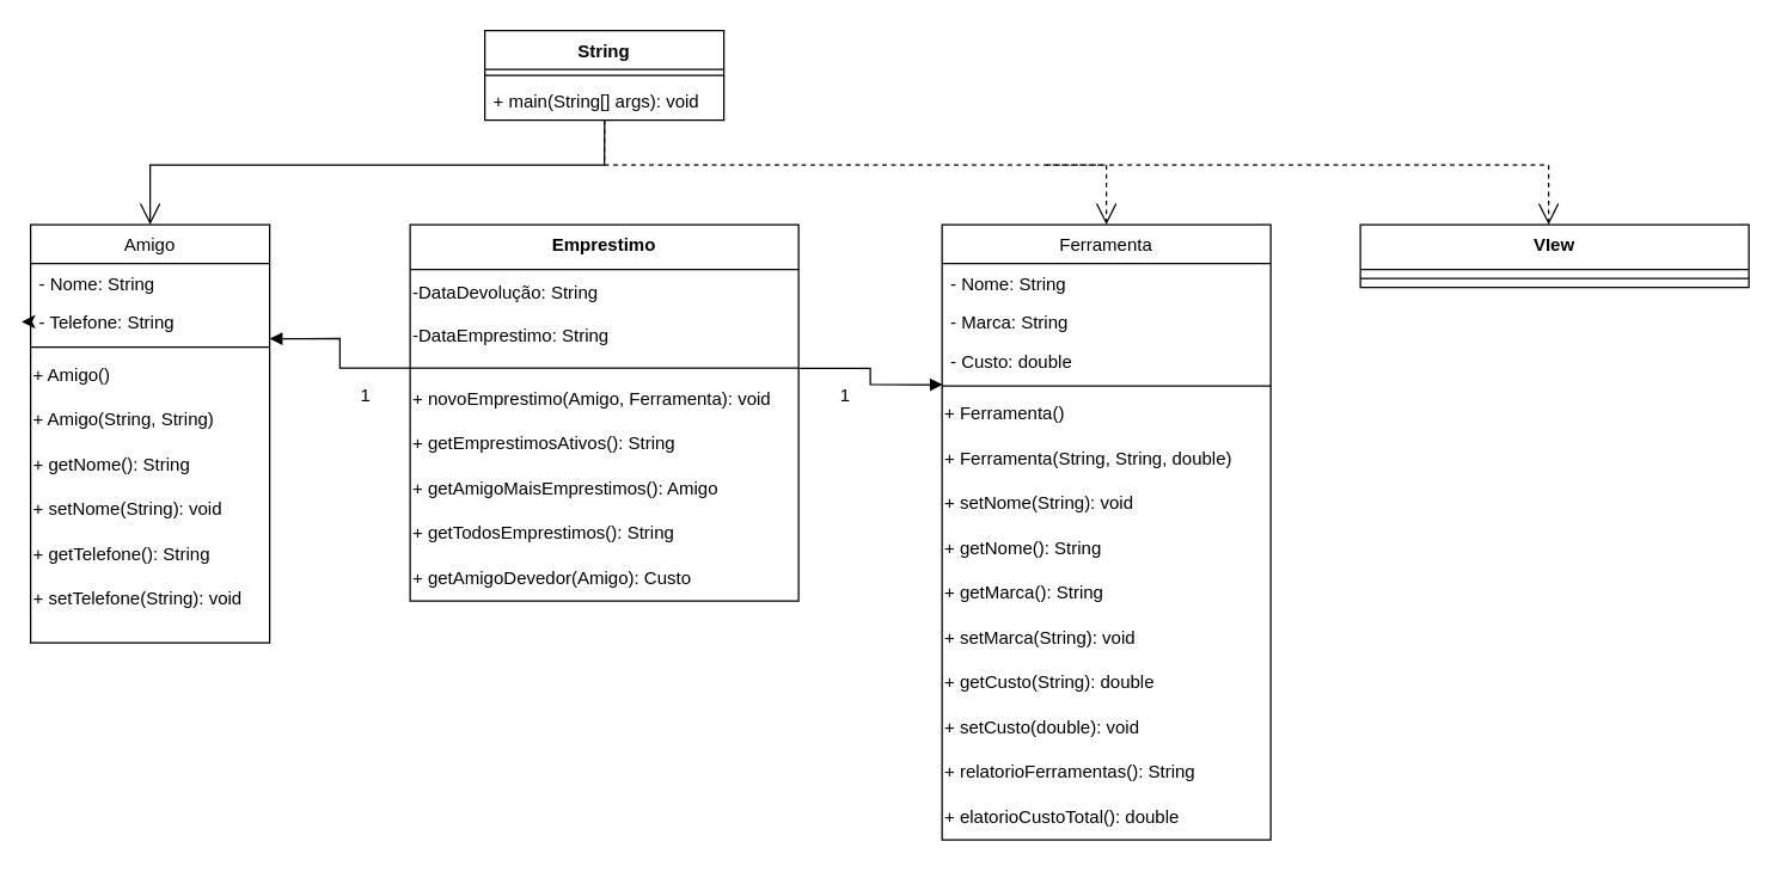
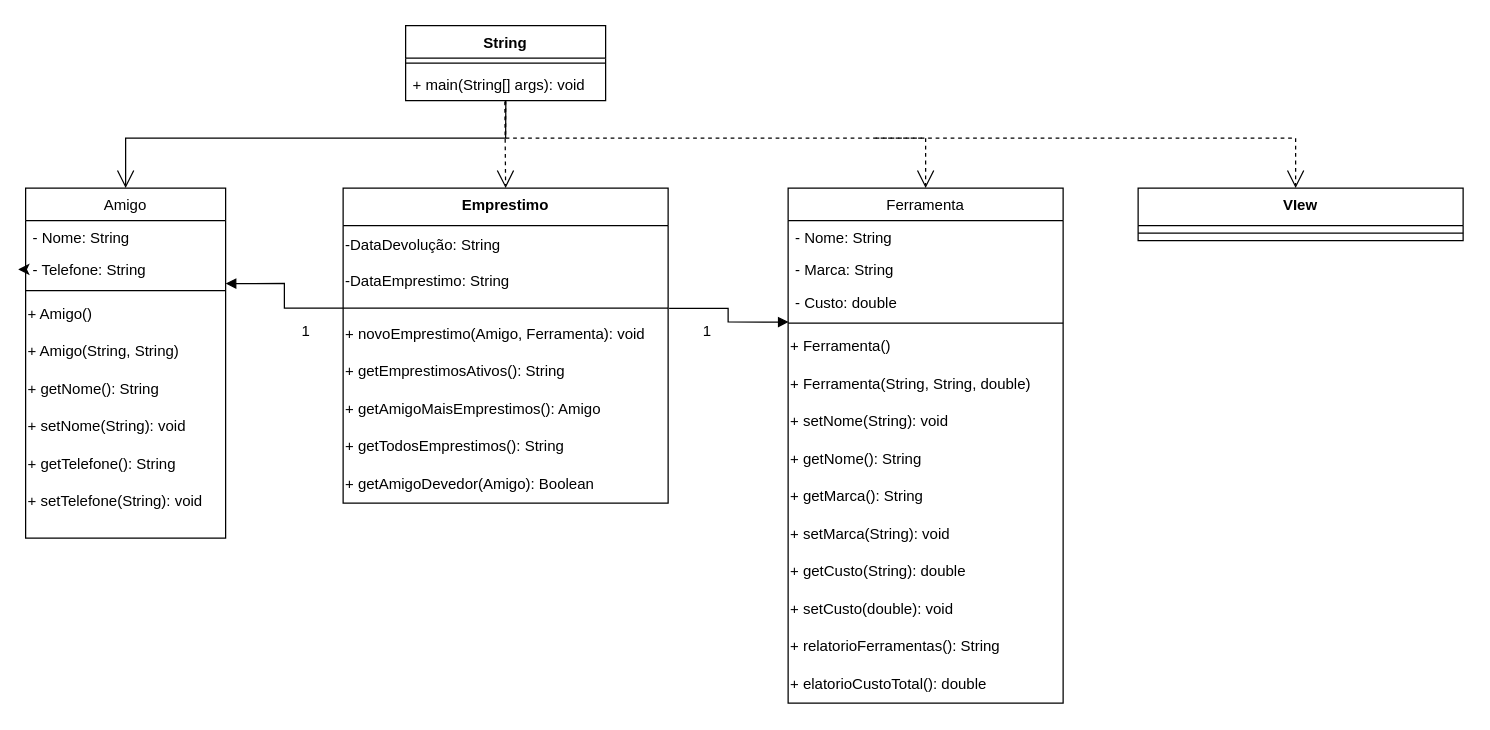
  <mxCell id="0" />
  <mxCell id="1" parent="0" />
  <mxCell id="2" value="Amigo" style="swimlane;fontStyle=0;align=center;verticalAlign=top;childLayout=stackLayout;horizontal=1;startSize=26;horizontalStack=0;resizeParent=1;resizeLast=0;collapsible=1;marginBottom=0;rounded=0;shadow=0;strokeWidth=1;" parent="1" vertex="1"><mxGeometry x="20" y="150" width="160" height="280" as="geometry"><mxRectangle x="230" y="140" width="160" height="26" as="alternateBounds" /></mxGeometry></mxCell>
  <mxCell id="3" value="- Nome: String" style="text;align=left;verticalAlign=top;spacingLeft=4;spacingRight=4;overflow=hidden;rotatable=0;points=[[0,0.5],[1,0.5]];portConstraint=eastwest;" parent="2" vertex="1"><mxGeometry y="26" width="160" height="26" as="geometry" /></mxCell>
  <mxCell id="4" value="- Telefone: String" style="text;align=left;verticalAlign=top;spacingLeft=4;spacingRight=4;overflow=hidden;rotatable=0;points=[[0,0.5],[1,0.5]];portConstraint=eastwest;rounded=0;shadow=0;html=0;" parent="2" vertex="1"><mxGeometry y="52" width="160" height="26" as="geometry" /></mxCell>
  <mxCell id="5" value="" style="line;html=1;strokeWidth=1;align=left;verticalAlign=middle;spacingTop=-1;spacingLeft=3;spacingRight=3;rotatable=0;labelPosition=right;points=[];portConstraint=eastwest;" parent="2" vertex="1"><mxGeometry y="78" width="160" height="8" as="geometry" /></mxCell>
  <mxCell id="6" style="edgeStyle=orthogonalEdgeStyle;rounded=0;orthogonalLoop=1;jettySize=auto;html=1;exitX=0;exitY=0.5;exitDx=0;exitDy=0;entryX=-0.037;entryY=0.462;entryDx=0;entryDy=0;entryPerimeter=0;" parent="2" source="4" target="4" edge="1"><mxGeometry relative="1" as="geometry" /></mxCell>
  <mxCell id="7" value="+ Amigo()" style="text;html=1;align=left;verticalAlign=middle;resizable=0;points=[];autosize=1;strokeColor=none;fillColor=none;" parent="2" vertex="1"><mxGeometry y="86" width="160" height="30" as="geometry" /></mxCell>
  <mxCell id="8" value="+ Amigo(String, String)" style="text;html=1;align=left;verticalAlign=middle;resizable=0;points=[];autosize=1;strokeColor=none;fillColor=none;" parent="2" vertex="1"><mxGeometry y="116" width="160" height="30" as="geometry" /></mxCell>
  <mxCell id="9" value="+ getNome(): String" style="text;html=1;align=left;verticalAlign=middle;resizable=0;points=[];autosize=1;strokeColor=none;fillColor=none;" parent="2" vertex="1"><mxGeometry y="146" width="160" height="30" as="geometry" /></mxCell>
  <mxCell id="10" value="+ setNome(String): void" style="text;html=1;align=left;verticalAlign=middle;resizable=0;points=[];autosize=1;strokeColor=none;fillColor=none;" parent="2" vertex="1"><mxGeometry y="176" width="160" height="30" as="geometry" /></mxCell>
  <mxCell id="11" value="+ getTelefone(): String" style="text;html=1;align=left;verticalAlign=middle;resizable=0;points=[];autosize=1;strokeColor=none;fillColor=none;" parent="2" vertex="1"><mxGeometry y="206" width="160" height="30" as="geometry" /></mxCell>
  <mxCell id="12" value="+ setTelefone(String): void" style="text;html=1;align=left;verticalAlign=middle;resizable=0;points=[];autosize=1;strokeColor=none;fillColor=none;" parent="2" vertex="1"><mxGeometry y="236" width="160" height="30" as="geometry" /></mxCell>
  <mxCell id="13" value="Ferramenta" style="swimlane;fontStyle=0;align=center;verticalAlign=top;childLayout=stackLayout;horizontal=1;startSize=26;horizontalStack=0;resizeParent=1;resizeLast=0;collapsible=1;marginBottom=0;rounded=0;shadow=0;strokeWidth=1;" parent="1" vertex="1"><mxGeometry x="630" y="150" width="220" height="412" as="geometry"><mxRectangle x="550" y="140" width="160" height="26" as="alternateBounds" /></mxGeometry></mxCell>
  <mxCell id="14" value="- Nome: String" style="text;align=left;verticalAlign=top;spacingLeft=4;spacingRight=4;overflow=hidden;rotatable=0;points=[[0,0.5],[1,0.5]];portConstraint=eastwest;" parent="13" vertex="1"><mxGeometry y="26" width="220" height="26" as="geometry" /></mxCell>
  <mxCell id="15" value="- Marca: String" style="text;align=left;verticalAlign=top;spacingLeft=4;spacingRight=4;overflow=hidden;rotatable=0;points=[[0,0.5],[1,0.5]];portConstraint=eastwest;rounded=0;shadow=0;html=0;" parent="13" vertex="1"><mxGeometry y="52" width="220" height="26" as="geometry" /></mxCell>
  <mxCell id="16" value="- Custo: double" style="text;align=left;verticalAlign=top;spacingLeft=4;spacingRight=4;overflow=hidden;rotatable=0;points=[[0,0.5],[1,0.5]];portConstraint=eastwest;rounded=0;shadow=0;html=0;" parent="13" vertex="1"><mxGeometry y="78" width="220" height="26" as="geometry" /></mxCell>
  <mxCell id="17" value="" style="line;html=1;strokeWidth=1;align=left;verticalAlign=middle;spacingTop=-1;spacingLeft=3;spacingRight=3;rotatable=0;labelPosition=right;points=[];portConstraint=eastwest;" parent="13" vertex="1"><mxGeometry y="104" width="220" height="8" as="geometry" /></mxCell>
  <mxCell id="18" value="+ Ferramenta()" style="text;html=1;align=left;verticalAlign=middle;resizable=0;points=[];autosize=1;strokeColor=none;fillColor=none;" parent="13" vertex="1"><mxGeometry y="112" width="220" height="30" as="geometry" /></mxCell>
  <mxCell id="19" value="+ Ferramenta(String, String, double)" style="text;html=1;align=left;verticalAlign=middle;resizable=0;points=[];autosize=1;strokeColor=none;fillColor=none;" parent="13" vertex="1"><mxGeometry y="142" width="220" height="30" as="geometry" /></mxCell>
  <mxCell id="20" value="+ setNome(String): void" style="text;html=1;align=left;verticalAlign=middle;resizable=0;points=[];autosize=1;strokeColor=none;fillColor=none;" parent="13" vertex="1"><mxGeometry y="172" width="220" height="30" as="geometry" /></mxCell>
  <mxCell id="21" value="+ getNome(): String" style="text;html=1;align=left;verticalAlign=middle;resizable=0;points=[];autosize=1;strokeColor=none;fillColor=none;" parent="13" vertex="1"><mxGeometry y="202" width="220" height="30" as="geometry" /></mxCell>
  <mxCell id="22" value="+ getMarca(): String" style="text;html=1;align=left;verticalAlign=middle;resizable=0;points=[];autosize=1;strokeColor=none;fillColor=none;" parent="13" vertex="1"><mxGeometry y="232" width="220" height="30" as="geometry" /></mxCell>
  <mxCell id="23" value="+ setMarca(String): void" style="text;html=1;align=left;verticalAlign=middle;resizable=0;points=[];autosize=1;strokeColor=none;fillColor=none;" parent="13" vertex="1"><mxGeometry y="262" width="220" height="30" as="geometry" /></mxCell>
  <mxCell id="24" value="+ getCusto(String): double" style="text;html=1;align=left;verticalAlign=middle;resizable=0;points=[];autosize=1;strokeColor=none;fillColor=none;" parent="13" vertex="1"><mxGeometry y="292" width="220" height="30" as="geometry" /></mxCell>
  <mxCell id="25" value="+ setCusto(double): void" style="text;html=1;align=left;verticalAlign=middle;resizable=0;points=[];autosize=1;strokeColor=none;fillColor=none;" parent="13" vertex="1"><mxGeometry y="322" width="220" height="30" as="geometry" /></mxCell>
  <mxCell id="26" value="+ relatorioFerramentas(): String" style="text;html=1;align=left;verticalAlign=middle;resizable=0;points=[];autosize=1;strokeColor=none;fillColor=none;" parent="13" vertex="1"><mxGeometry y="352" width="220" height="30" as="geometry" /></mxCell>
  <mxCell id="27" value="+ elatorioCustoTotal(): double" style="text;html=1;align=left;verticalAlign=middle;resizable=0;points=[];autosize=1;strokeColor=none;fillColor=none;" parent="13" vertex="1"><mxGeometry y="382" width="220" height="30" as="geometry" /></mxCell>
  <mxCell id="28" value="String" style="swimlane;fontStyle=1;align=center;verticalAlign=top;childLayout=stackLayout;horizontal=1;startSize=26;horizontalStack=0;resizeParent=1;resizeParentMax=0;resizeLast=0;collapsible=1;marginBottom=0;whiteSpace=wrap;html=1;" parent="1" vertex="1"><mxGeometry x="324" y="20" width="160" height="60" as="geometry" /></mxCell>
  <mxCell id="29" value="" style="line;strokeWidth=1;fillColor=none;align=left;verticalAlign=middle;spacingTop=-1;spacingLeft=3;spacingRight=3;rotatable=0;labelPosition=right;points=[];portConstraint=eastwest;strokeColor=inherit;" parent="28" vertex="1"><mxGeometry y="26" width="160" height="8" as="geometry" /></mxCell>
  <mxCell id="30" value="+ main(String[] args): void" style="text;strokeColor=none;fillColor=none;align=left;verticalAlign=top;spacingLeft=4;spacingRight=4;overflow=hidden;rotatable=0;points=[[0,0.5],[1,0.5]];portConstraint=eastwest;whiteSpace=wrap;html=1;" parent="28" vertex="1"><mxGeometry y="34" width="160" height="26" as="geometry" /></mxCell>
  <mxCell id="31" value="" style="endArrow=open;endSize=12;dashed=0;html=1;rounded=0;exitX=0.501;exitY=1.021;exitDx=0;exitDy=0;exitPerimeter=0;entryX=0.5;entryY=0;entryDx=0;entryDy=0;" parent="1" source="30" target="2" edge="1"><mxGeometry x="0.315" y="-94" width="160" relative="1" as="geometry"><mxPoint x="320" y="190" as="sourcePoint" /><mxPoint x="480" y="190" as="targetPoint" /><Array as="points"><mxPoint x="404" y="110" /><mxPoint x="100" y="110" /></Array><mxPoint x="44" y="-80" as="offset" /></mxGeometry></mxCell>
  <mxCell id="32" value="" style="endArrow=open;endSize=12;dashed=1;html=1;rounded=0;exitX=0.5;exitY=1;exitDx=0;exitDy=0;exitPerimeter=0;entryX=0.5;entryY=0;entryDx=0;entryDy=0;" parent="1" source="30" target="13" edge="1"><mxGeometry x="0.228" y="70" width="160" relative="1" as="geometry"><mxPoint x="320" y="190" as="sourcePoint" /><mxPoint x="480" y="190" as="targetPoint" /><Array as="points"><mxPoint x="404" y="110" /><mxPoint x="740" y="110" /></Array><mxPoint as="offset" /></mxGeometry></mxCell>
  <mxCell id="33" value="Emprestimo" style="swimlane;fontStyle=1;align=center;verticalAlign=top;childLayout=stackLayout;horizontal=1;startSize=30;horizontalStack=0;resizeParent=1;resizeParentMax=0;resizeLast=0;collapsible=1;marginBottom=0;whiteSpace=wrap;html=1;" parent="1" vertex="1"><mxGeometry x="274" y="150" width="260" height="252" as="geometry" /></mxCell>
  <mxCell id="34" value="-DataDevolução: String&lt;div&gt;&lt;br&gt;&lt;div&gt;-DataEmprestimo: String&lt;/div&gt;&lt;/div&gt;" style="text;html=1;align=left;verticalAlign=middle;resizable=0;points=[];autosize=1;strokeColor=none;fillColor=none;" parent="33" vertex="1"><mxGeometry y="30" width="260" height="60" as="geometry" /></mxCell>
  <mxCell id="35" value="" style="line;strokeWidth=1;fillColor=none;align=left;verticalAlign=middle;spacingTop=-1;spacingLeft=3;spacingRight=3;rotatable=0;labelPosition=right;points=[];portConstraint=eastwest;strokeColor=inherit;" parent="33" vertex="1"><mxGeometry y="90" width="260" height="12" as="geometry" /></mxCell>
  <mxCell id="36" value="+ novoEmprestimo(Amigo, Ferramenta): void" style="text;html=1;align=left;verticalAlign=middle;resizable=0;points=[];autosize=1;strokeColor=none;fillColor=none;" parent="33" vertex="1"><mxGeometry y="102" width="260" height="30" as="geometry" /></mxCell>
  <mxCell id="37" value="+ getEmprestimosAtivos(): String" style="text;html=1;align=left;verticalAlign=middle;resizable=0;points=[];autosize=1;strokeColor=none;fillColor=none;" parent="33" vertex="1"><mxGeometry y="132" width="260" height="30" as="geometry" /></mxCell>
  <mxCell id="38" value="+ getAmigoMaisEmprestimos(): Amigo" style="text;html=1;align=left;verticalAlign=middle;resizable=0;points=[];autosize=1;strokeColor=none;fillColor=none;" parent="33" vertex="1"><mxGeometry y="162" width="260" height="30" as="geometry" /></mxCell>
  <mxCell id="39" value="+ getTodosEmprestimos(): String" style="text;html=1;align=left;verticalAlign=middle;resizable=0;points=[];autosize=1;strokeColor=none;fillColor=none;" parent="33" vertex="1"><mxGeometry y="192" width="260" height="30" as="geometry" /></mxCell>
- <mxCell id="40" value="+ getAmigoDevedor(Amigo): Custo" style="text;html=1;align=left;verticalAlign=middle;resizable=0;points=[];autosize=1;strokeColor=none;fillColor=none;" parent="33" vertex="1"><mxGeometry y="222" width="260" height="30" as="geometry" /></mxCell>
+ <mxCell id="40" value="+ getAmigoDevedor(Amigo): Boolean" style="text;html=1;align=left;verticalAlign=middle;resizable=0;points=[];autosize=1;strokeColor=none;fillColor=none;" parent="33" vertex="1"><mxGeometry y="222" width="260" height="30" as="geometry" /></mxCell>
+ <mxCell id="41" value="" style="endArrow=open;endSize=12;dashed=1;html=1;rounded=0;entryX=0.5;entryY=0;entryDx=0;entryDy=0;exitX=0.496;exitY=1.025;exitDx=0;exitDy=0;exitPerimeter=0;" parent="1" source="30" target="33" edge="1"><mxGeometry width="160" relative="1" as="geometry"><mxPoint x="400" y="80" as="sourcePoint" /><mxPoint x="410" y="370" as="targetPoint" /></mxGeometry></mxCell>
  <mxCell id="42" value="" style="endArrow=block;endFill=1;html=1;edgeStyle=orthogonalEdgeStyle;align=left;verticalAlign=top;rounded=0;entryX=0.002;entryY=0.39;entryDx=0;entryDy=0;entryPerimeter=0;exitX=1.003;exitY=0.517;exitDx=0;exitDy=0;exitPerimeter=0;" parent="1" source="35" target="17" edge="1"><mxGeometry x="-0.67" y="25" relative="1" as="geometry"><mxPoint x="310" y="360" as="sourcePoint" /><mxPoint x="470" y="360" as="targetPoint" /><mxPoint as="offset" /></mxGeometry></mxCell>
  <mxCell id="43" value="" style="endArrow=block;endFill=1;html=1;edgeStyle=orthogonalEdgeStyle;align=left;verticalAlign=top;rounded=0;entryX=1;entryY=0.936;entryDx=0;entryDy=0;entryPerimeter=0;" parent="1" source="35" target="4" edge="1"><mxGeometry x="-1" relative="1" as="geometry"><mxPoint x="320" y="270" as="sourcePoint" /><mxPoint x="220" y="270" as="targetPoint" /><mxPoint as="offset" /></mxGeometry></mxCell>
  <mxCell id="44" value="1" style="text;html=1;align=center;verticalAlign=middle;resizable=0;points=[];autosize=1;strokeColor=none;fillColor=none;" parent="1" vertex="1"><mxGeometry x="229" y="250" width="30" height="30" as="geometry" /></mxCell>
  <mxCell id="45" value="1" style="text;html=1;align=center;verticalAlign=middle;resizable=0;points=[];autosize=1;strokeColor=none;fillColor=none;" parent="1" vertex="1"><mxGeometry x="550" y="250" width="30" height="30" as="geometry" /></mxCell>
  <mxCell id="46" value="VIew" style="swimlane;fontStyle=1;align=center;verticalAlign=top;childLayout=stackLayout;horizontal=1;startSize=30;horizontalStack=0;resizeParent=1;resizeParentMax=0;resizeLast=0;collapsible=1;marginBottom=0;whiteSpace=wrap;html=1;" parent="1" vertex="1"><mxGeometry x="910" y="150" width="260" height="42" as="geometry" /></mxCell>
  <mxCell id="47" value="" style="line;strokeWidth=1;fillColor=none;align=left;verticalAlign=middle;spacingTop=-1;spacingLeft=3;spacingRight=3;rotatable=0;labelPosition=right;points=[];portConstraint=eastwest;strokeColor=inherit;" parent="46" vertex="1"><mxGeometry y="30" width="260" height="12" as="geometry" /></mxCell>
  <mxCell id="48" value="" style="endArrow=open;endSize=12;dashed=1;html=1;rounded=0;entryX=0.5;entryY=0;entryDx=0;entryDy=0;" parent="1" edge="1"><mxGeometry x="0.228" y="70" width="160" relative="1" as="geometry"><mxPoint x="700" y="110" as="sourcePoint" /><mxPoint x="1036" y="150" as="targetPoint" /><Array as="points"><mxPoint x="700" y="110" /><mxPoint x="1036" y="110" /></Array><mxPoint as="offset" /></mxGeometry></mxCell>
